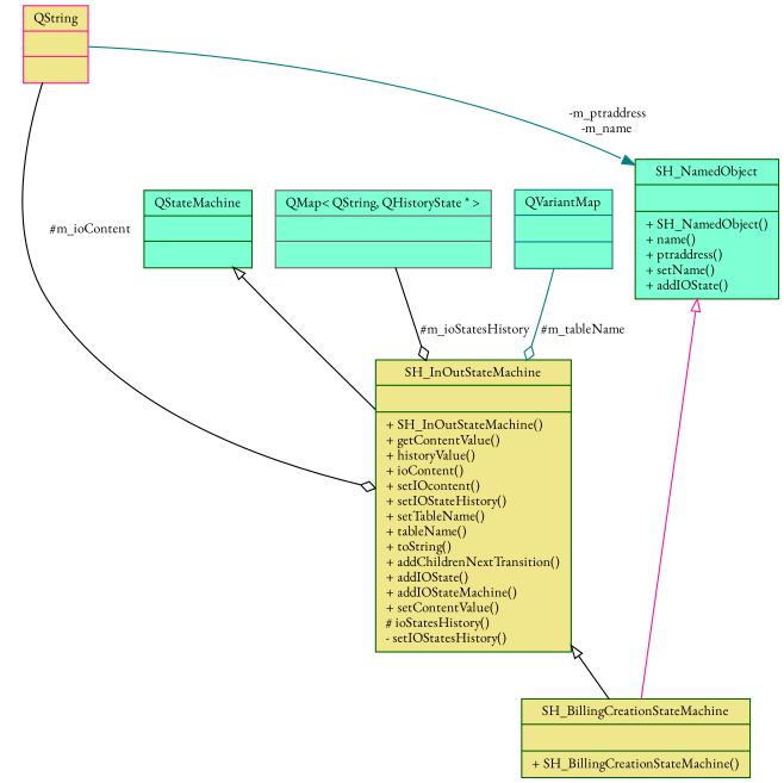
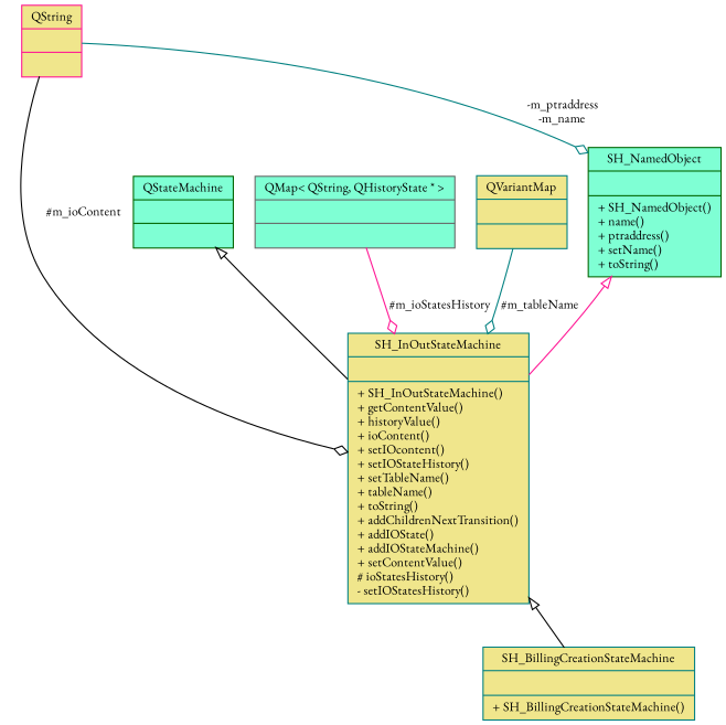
  digraph {
    fontname="EB Garamond"
    node [color=darkgreen fillcolor=khaki fontname="EB Garamond" fontsize=11 shape=record style=filled]
    edge [color=black fontname="EB Garamond" fontsize=11 labelfontname=Verdana labelfontsize=11 style=solid arrowhead=odiamond]
-   n1 [fontcolor=black height=0.2 label="{SH_BillingCreationStateMachine\n||+ SH_BillingCreationStateMachine()\l}" width=0.4]
-   n2 [height=0.2 label="{SH_InOutStateMachine\n||+ SH_InOutStateMachine()\l+ getContentValue()\l+ historyValue()\l+ ioContent()\l+ setIOcontent()\l+ setIOStateHistory()\l+ setTableName()\l+ tableName()\l+ toString()\l+ addChildrenNextTransition()\l+ addIOState()\l+ addIOStateMachine()\l+ setContentValue()\l# ioStatesHistory()\l- setIOStatesHistory()\l}" width=0.4]
+   n1 [color=teal fontcolor=black height=0.2 label="{SH_BillingCreationStateMachine\n||+ SH_BillingCreationStateMachine()\l}" width=0.4]
+   n2 [color=teal height=0.2 label="{SH_InOutStateMachine\n||+ SH_InOutStateMachine()\l+ getContentValue()\l+ historyValue()\l+ ioContent()\l+ setIOcontent()\l+ setIOStateHistory()\l+ setTableName()\l+ tableName()\l+ toString()\l+ addChildrenNextTransition()\l+ addIOState()\l+ addIOStateMachine()\l+ setContentValue()\l# ioStatesHistory()\l- setIOStatesHistory()\l}" width=0.4]
    n3 [fillcolor=aquamarine height=0.2 label="{QStateMachine\n||}" width=0.4]
-   n4 [fillcolor=aquamarine height=0.2 label="{SH_NamedObject\n||+ SH_NamedObject()\l+ name()\l+ ptraddress()\l+ setName()\l+ addIOState()\l}" width=0.4]
+   n4 [fillcolor=aquamarine height=0.2 label="{SH_NamedObject\n||+ SH_NamedObject()\l+ name()\l+ ptraddress()\l+ setName()\l+ toString()\l}" width=0.4]
    n5 [color=deeppink height=0.2 label="{QString\n||}" width=0.4]
    n6 [color=gray40 fillcolor=aquamarine height=0.2 label="{QMap\< QString, QHistoryState * \>\n||}" width=0.4]
-   n7 [color=teal fillcolor=aquamarine height=0.2 label="{QVariantMap\n||}" width=0.4]
+   n7 [color=teal height=0.2 label="{QVariantMap\n||}" width=0.4]
    n2 -> n1 [arrowtail=onormal dir=back arrowhead=""]
    n3 -> n2 [arrowtail=onormal dir=back arrowhead=""]
-   n4 -> n1 [arrowtail=onormal color=deeppink dir=back arrowhead=""]
+   n4 -> n2 [arrowtail=onormal color=deeppink dir=back arrowhead=""]
    n5 -> n2 [label=" #m_ioContent"]
-   n5 -> n4 [arrowhead=normal color=teal label=" -m_ptraddress\n-m_name"]
-   n6 -> n2 [label=" #m_ioStatesHistory"]
+   n5 -> n4 [color=teal label=" -m_ptraddress\n-m_name"]
+   n6 -> n2 [color=deeppink label=" #m_ioStatesHistory"]
    n7 -> n2 [color=teal label=" #m_tableName"]
  }
